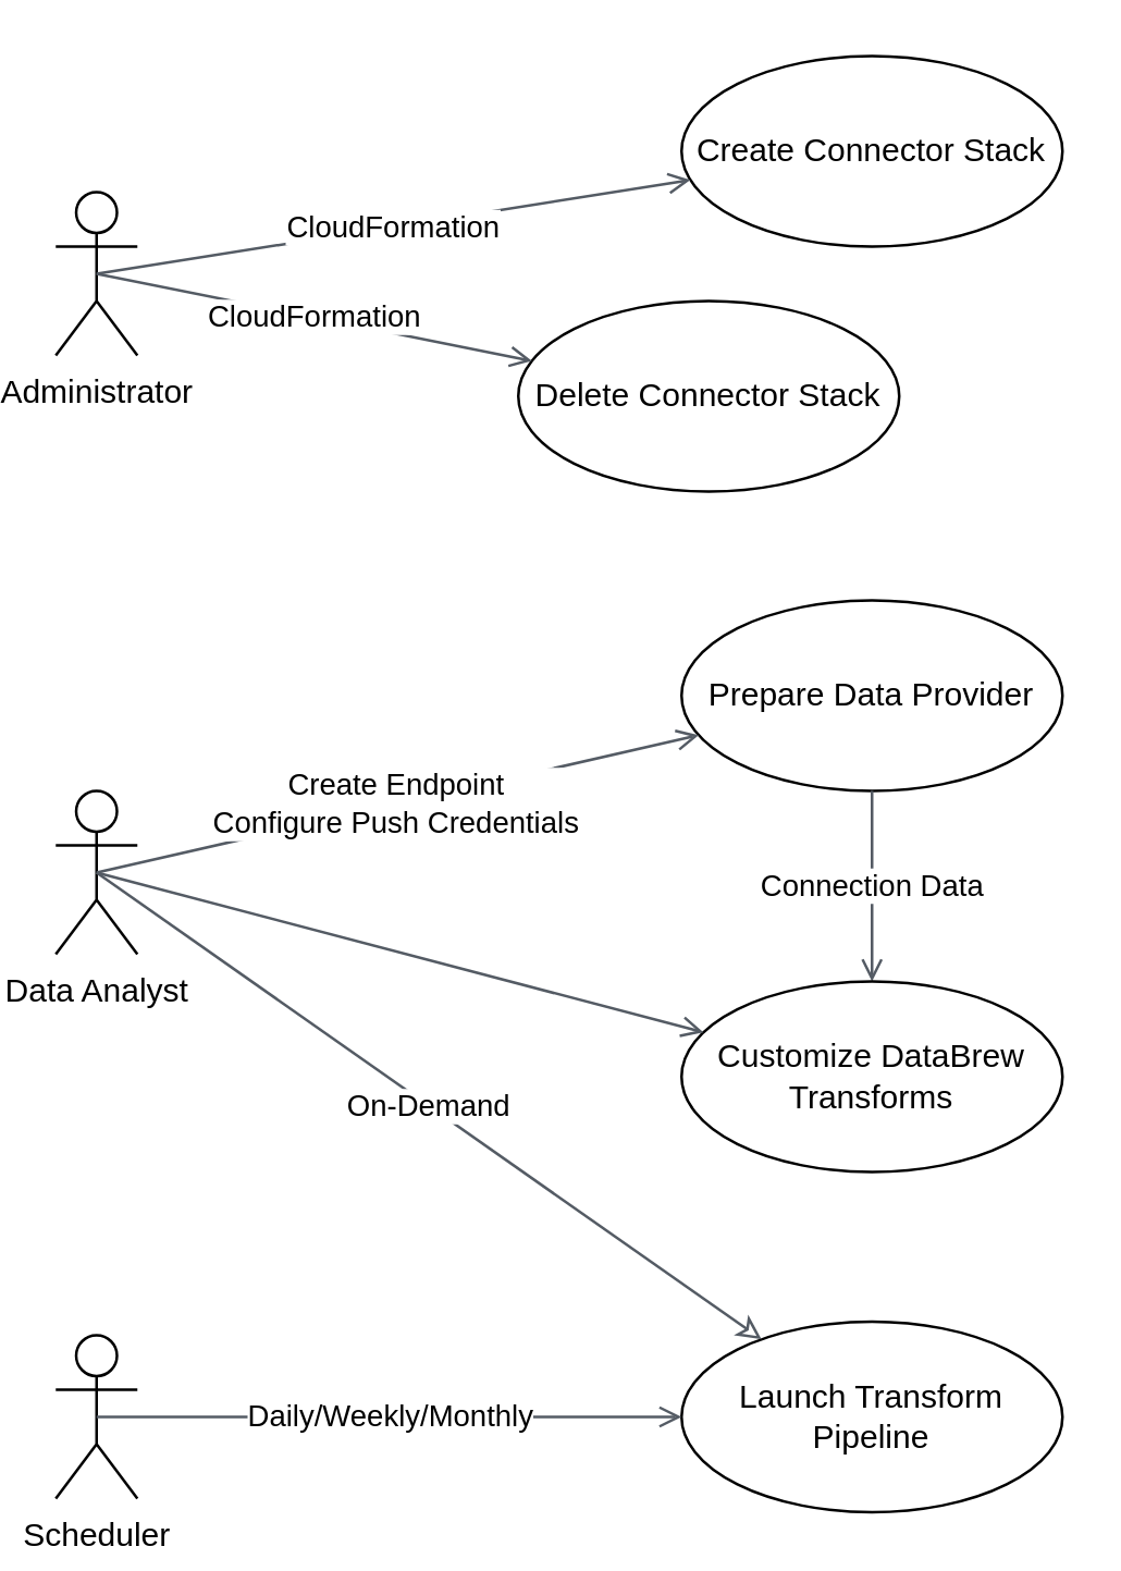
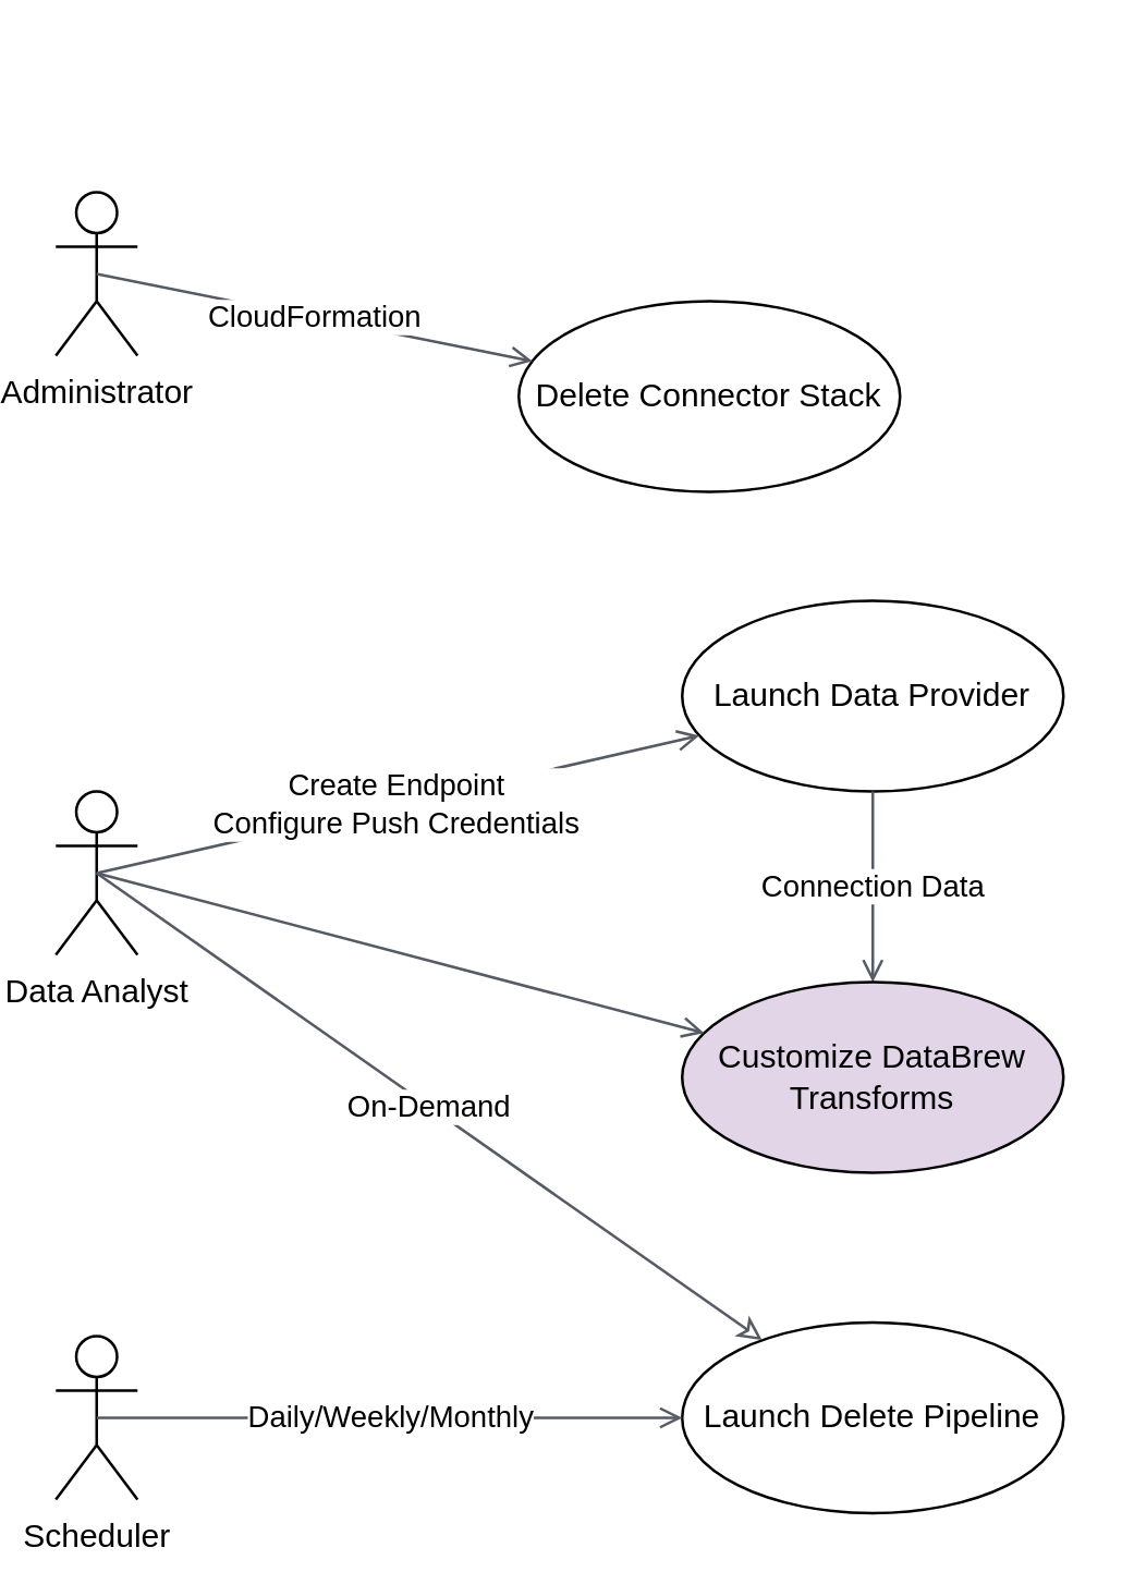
  <mxCell id="0" />
  <mxCell id="1" parent="0" />
  <mxCell id="2" value="Administrator" style="shape=umlActor;verticalLabelPosition=bottom;verticalAlign=top;html=1;" parent="1" vertex="1"><mxGeometry x="20" y="70" width="30" height="60" as="geometry" /></mxCell>
- <mxCell id="3" value="Prepare Data Provider" style="ellipse;whiteSpace=wrap;html=1;" parent="1" vertex="1"><mxGeometry x="250" y="220" width="140" height="70" as="geometry" /></mxCell>
+ <mxCell id="3" value="Launch Data Provider" style="ellipse;whiteSpace=wrap;html=1;" parent="1" vertex="1"><mxGeometry x="250" y="220" width="140" height="70" as="geometry" /></mxCell>
  <mxCell id="4" value="Data Analyst" style="shape=umlActor;verticalLabelPosition=bottom;verticalAlign=top;html=1;" parent="1" vertex="1"><mxGeometry x="20" y="290" width="30" height="60" as="geometry" /></mxCell>
- <mxCell id="5" value="Create Connector Stack" style="ellipse;whiteSpace=wrap;html=1;" parent="1" vertex="1"><mxGeometry x="250" y="20" width="140" height="70" as="geometry" /></mxCell>
- <mxCell id="6" value="Launch Transform Pipeline" style="ellipse;whiteSpace=wrap;html=1;" parent="1" vertex="1"><mxGeometry x="250" y="485" width="140" height="70" as="geometry" /></mxCell>
+ <mxCell id="6" value="Launch Delete Pipeline" style="ellipse;whiteSpace=wrap;html=1;" parent="1" vertex="1"><mxGeometry x="250" y="485" width="140" height="70" as="geometry" /></mxCell>
  <mxCell id="7" value="Create Endpoint&lt;br&gt;Configure Push Credentials" style="html=1;endArrow=open;elbow=vertical;startArrow=none;endFill=0;strokeColor=#545B64;rounded=0;exitX=0.5;exitY=0.5;exitDx=0;exitDy=0;exitPerimeter=0;" parent="1" source="4" target="3" edge="1"><mxGeometry width="100" relative="1" as="geometry"><mxPoint x="140" y="280" as="sourcePoint" /><mxPoint x="240" y="280" as="targetPoint" /></mxGeometry></mxCell>
  <mxCell id="8" value="Connection Data" style="html=1;endArrow=open;elbow=vertical;startArrow=none;endFill=0;strokeColor=#545B64;rounded=0;" parent="1" source="3" target="13" edge="1"><mxGeometry width="100" relative="1" as="geometry"><mxPoint x="45" y="40" as="sourcePoint" /><mxPoint x="237.407" y="65.901" as="targetPoint" /></mxGeometry></mxCell>
- <mxCell id="9" value="CloudFormation" style="html=1;endArrow=open;elbow=vertical;startArrow=none;endFill=0;strokeColor=#545B64;rounded=0;exitX=0.5;exitY=0.5;exitDx=0;exitDy=0;exitPerimeter=0;" parent="1" source="2" target="5" edge="1"><mxGeometry width="100" relative="1" as="geometry"><mxPoint x="266.171" y="104.122" as="sourcePoint" /><mxPoint x="45" y="270" as="targetPoint" /></mxGeometry></mxCell>
  <mxCell id="10" value="Scheduler" style="shape=umlActor;verticalLabelPosition=bottom;verticalAlign=top;html=1;" vertex="1" parent="1"><mxGeometry x="20" y="490" width="30" height="60" as="geometry" /></mxCell>
  <mxCell id="11" value="On-Demand" style="html=1;endArrow=classic;elbow=vertical;startArrow=none;endFill=0;strokeColor=#545B64;rounded=0;exitX=0.5;exitY=0.5;exitDx=0;exitDy=0;exitPerimeter=0;" edge="1" parent="1" source="4" target="6"><mxGeometry width="100" relative="1" as="geometry"><mxPoint x="45" y="330" as="sourcePoint" /><mxPoint x="266.313" y="279.525" as="targetPoint" /></mxGeometry></mxCell>
  <mxCell id="12" value="Daily/Weekly/Monthly" style="html=1;endArrow=open;elbow=vertical;startArrow=none;endFill=0;strokeColor=#545B64;rounded=0;exitX=0.5;exitY=0.5;exitDx=0;exitDy=0;exitPerimeter=0;" edge="1" parent="1" source="10" target="6"><mxGeometry width="100" relative="1" as="geometry"><mxPoint x="45" y="330" as="sourcePoint" /><mxPoint x="285.7" y="427.912" as="targetPoint" /></mxGeometry></mxCell>
- <mxCell id="13" value="Customize DataBrew Transforms" style="ellipse;whiteSpace=wrap;html=1;" vertex="1" parent="1"><mxGeometry x="250" y="360" width="140" height="70" as="geometry" /></mxCell>
+ <mxCell id="13" value="Customize DataBrew Transforms" style="ellipse;whiteSpace=wrap;html=1;fillColor=#e1d5e7;" vertex="1" parent="1"><mxGeometry x="250" y="360" width="140" height="70" as="geometry" /></mxCell>
  <mxCell id="14" value="" style="html=1;endArrow=open;elbow=vertical;startArrow=none;endFill=0;strokeColor=#545B64;rounded=0;exitX=0.5;exitY=0.5;exitDx=0;exitDy=0;exitPerimeter=0;" edge="1" parent="1" source="4" target="13"><mxGeometry width="100" relative="1" as="geometry"><mxPoint x="45" y="330" as="sourcePoint" /><mxPoint x="266.313" y="279.525" as="targetPoint" /></mxGeometry></mxCell>
  <mxCell id="15" value="Delete Connector Stack" style="ellipse;whiteSpace=wrap;html=1;" vertex="1" parent="1"><mxGeometry x="190" y="110" width="140" height="70" as="geometry" /></mxCell>
  <mxCell id="16" value="CloudFormation" style="html=1;endArrow=open;elbow=vertical;startArrow=none;endFill=0;strokeColor=#545B64;rounded=0;exitX=0.5;exitY=0.5;exitDx=0;exitDy=0;exitPerimeter=0;" edge="1" parent="1" source="2" target="15"><mxGeometry width="100" relative="1" as="geometry"><mxPoint x="45" y="180" as="sourcePoint" /><mxPoint x="275.526" y="86.981" as="targetPoint" /></mxGeometry></mxCell>
